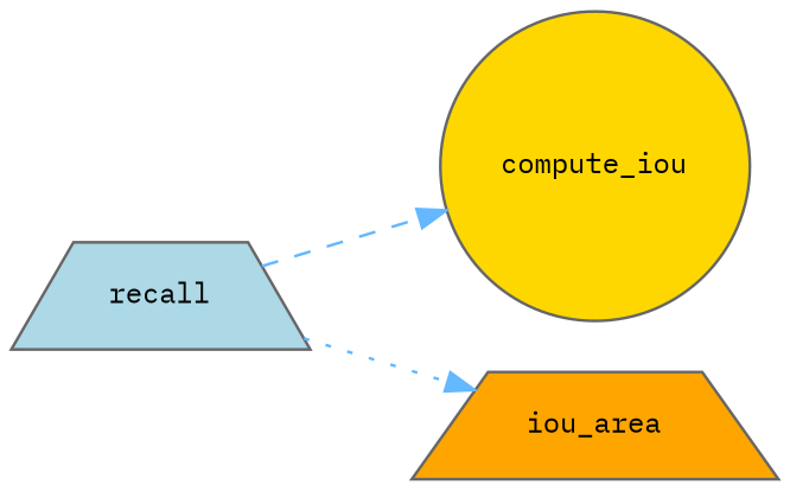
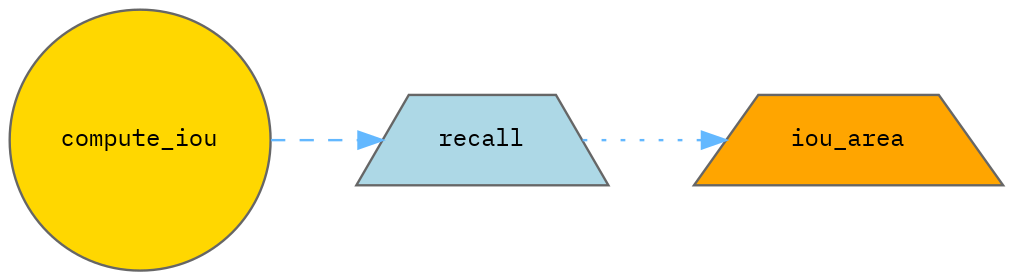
  digraph {
    fontname="IBM Plex Mono"
    rankdir=LR
    node [color=grey40 fontname="IBM Plex Mono" fontsize=10 shape=trapezium style=filled]
    edge [color=steelblue1 fontname="IBM Plex Mono" fontsize=10 labelfontname=Helvetica labelfontsize=10]
    n1 [color=gray40 fillcolor=lightblue fontcolor=black height=0.2 label=recall width=0.4]
    n2 [fillcolor=gold height=0.2 label=compute_iou shape=circle width=0.4]
    n3 [fillcolor=orange height=0.2 label=iou_area width=0.4]
-   n1 -> n2 [style=dashed]
+   n2 -> n1 [style=dashed]
    n1 -> n3 [style=dotted]
  }
